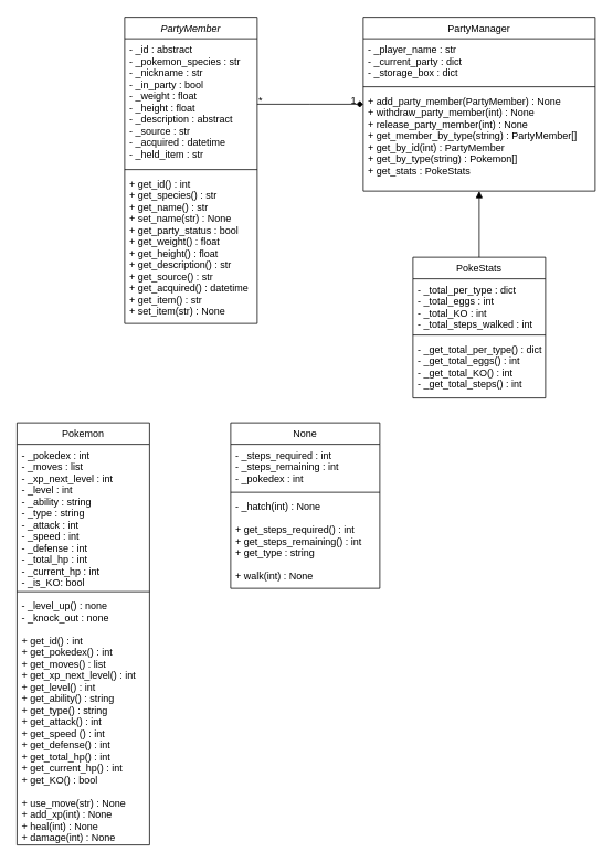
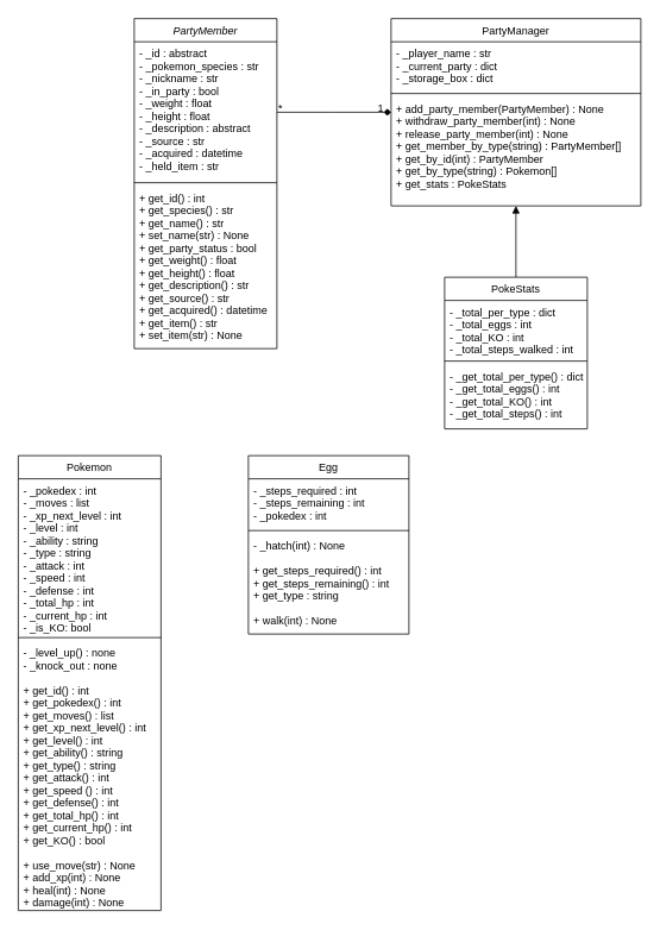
  <mxCell id="0" />
  <mxCell id="1" parent="0" />
  <mxCell id="2" value="PartyMember" style="swimlane;fontStyle=2;align=center;verticalAlign=top;childLayout=stackLayout;horizontal=1;startSize=26;horizontalStack=0;resizeParent=1;resizeLast=0;collapsible=1;marginBottom=0;rounded=0;shadow=0;strokeWidth=1;" parent="1" vertex="1"><mxGeometry x="150" y="20" width="160" height="370" as="geometry"><mxRectangle x="230" y="140" width="160" height="26" as="alternateBounds" /></mxGeometry></mxCell>
  <mxCell id="3" value="- _id : abstract&#10;- _pokemon_species : str&#10;- _nickname : str&#10;- _in_party : bool&#10;- _weight : float&#10;- _height : float&#10;- _description : abstract&#10;- _source : str&#10;- _acquired : datetime&#10;- _held_item : str" style="text;align=left;verticalAlign=top;spacingLeft=4;spacingRight=4;overflow=hidden;rotatable=0;points=[[0,0.5],[1,0.5]];portConstraint=eastwest;" parent="2" vertex="1"><mxGeometry y="26" width="160" height="154" as="geometry" /></mxCell>
  <mxCell id="4" value="" style="line;html=1;strokeWidth=1;align=left;verticalAlign=middle;spacingTop=-1;spacingLeft=3;spacingRight=3;rotatable=0;labelPosition=right;points=[];portConstraint=eastwest;" parent="2" vertex="1"><mxGeometry y="180" width="160" height="8" as="geometry" /></mxCell>
  <mxCell id="5" value="+ get_id() : int&#10;+ get_species() : str&#10;+ get_name() : str&#10;+ set_name(str) : None&#10;+ get_party_status : bool&#10;+ get_weight() : float&#10;+ get_height() : float&#10;+ get_description() : str&#10;+ get_source() : str&#10;+ get_acquired() : datetime&#10;+ get_item() : str&#10;+ set_item(str) : None" style="text;align=left;verticalAlign=top;spacingLeft=4;spacingRight=4;overflow=hidden;rotatable=0;points=[[0,0.5],[1,0.5]];portConstraint=eastwest;" parent="2" vertex="1"><mxGeometry y="188" width="160" height="182" as="geometry" /></mxCell>
  <mxCell id="6" value="Pokemon" style="swimlane;fontStyle=0;align=center;verticalAlign=top;childLayout=stackLayout;horizontal=1;startSize=26;horizontalStack=0;resizeParent=1;resizeLast=0;collapsible=1;marginBottom=0;rounded=0;shadow=0;strokeWidth=1;" parent="1" vertex="1"><mxGeometry x="20" y="510" width="160" height="510" as="geometry"><mxRectangle x="130" y="380" width="160" height="26" as="alternateBounds" /></mxGeometry></mxCell>
  <mxCell id="7" value="- _pokedex : int&#10;- _moves : list&#10;- _xp_next_level : int&#10;- _level : int&#10;- _ability : string&#10;- _type : string&#10;- _attack : int&#10;- _speed : int&#10;- _defense : int&#10;- _total_hp : int&#10;- _current_hp : int&#10;- _is_KO: bool&#10;" style="text;align=left;verticalAlign=top;spacingLeft=4;spacingRight=4;overflow=hidden;rotatable=0;points=[[0,0.5],[1,0.5]];portConstraint=eastwest;rounded=0;shadow=0;html=0;" parent="6" vertex="1"><mxGeometry y="26" width="160" height="174" as="geometry" /></mxCell>
  <mxCell id="8" value="" style="line;html=1;strokeWidth=1;align=left;verticalAlign=middle;spacingTop=-1;spacingLeft=3;spacingRight=3;rotatable=0;labelPosition=right;points=[];portConstraint=eastwest;" parent="6" vertex="1"><mxGeometry y="200" width="160" height="8" as="geometry" /></mxCell>
  <mxCell id="9" value="- _level_up() : none&#10;- _knock_out : none&#10;&#10;+ get_id() : int&#10;+ get_pokedex() : int&#10;+ get_moves() : list&#10;+ get_xp_next_level() : int&#10;+ get_level() : int&#10;+ get_ability() : string&#10;+ get_type() : string&#10;+ get_attack() : int&#10;+ get_speed () : int&#10;+ get_defense() : int&#10;+ get_total_hp() : int&#10;+ get_current_hp() : int&#10;+ get_KO() : bool&#10;&#10;+ use_move(str) : None&#10;+ add_xp(int) : None&#10;+ heal(int) : None&#10;+ damage(int) : None&#10;&#10;" style="text;align=left;verticalAlign=top;spacingLeft=4;spacingRight=4;overflow=hidden;rotatable=0;points=[[0,0.5],[1,0.5]];portConstraint=eastwest;fontStyle=0" parent="6" vertex="1"><mxGeometry y="208" width="160" height="298" as="geometry" /></mxCell>
  <mxCell id="10" value="PartyManager" style="swimlane;fontStyle=0;align=center;verticalAlign=top;childLayout=stackLayout;horizontal=1;startSize=26;horizontalStack=0;resizeParent=1;resizeLast=0;collapsible=1;marginBottom=0;rounded=0;shadow=0;strokeWidth=1;" parent="1" vertex="1"><mxGeometry x="438" y="20" width="280" height="210" as="geometry"><mxRectangle x="550" y="140" width="160" height="26" as="alternateBounds" /></mxGeometry></mxCell>
  <mxCell id="11" value="- _player_name : str&#10;- _current_party : dict&#10;- _storage_box : dict" style="text;align=left;verticalAlign=top;spacingLeft=4;spacingRight=4;overflow=hidden;rotatable=0;points=[[0,0.5],[1,0.5]];portConstraint=eastwest;" parent="10" vertex="1"><mxGeometry y="26" width="280" height="54" as="geometry" /></mxCell>
  <mxCell id="12" value="" style="line;html=1;strokeWidth=1;align=left;verticalAlign=middle;spacingTop=-1;spacingLeft=3;spacingRight=3;rotatable=0;labelPosition=right;points=[];portConstraint=eastwest;" parent="10" vertex="1"><mxGeometry y="80" width="280" height="8" as="geometry" /></mxCell>
  <mxCell id="13" value="+ add_party_member(PartyMember) : None&#10;+ withdraw_party_member(int) : None&#10;+ release_party_member(int) : None&#10;+ get_member_by_type(string) : PartyMember[]&#10;+ get_by_id(int) : PartyMember&#10;+ get_by_type(string) : Pokemon[]&#10;+ get_stats : PokeStats" style="text;align=left;verticalAlign=top;spacingLeft=4;spacingRight=4;overflow=hidden;rotatable=0;points=[[0,0.5],[1,0.5]];portConstraint=eastwest;" parent="10" vertex="1"><mxGeometry y="88" width="280" height="102" as="geometry" /></mxCell>
  <mxCell id="14" value="" style="endArrow=diamond;shadow=0;strokeWidth=1;strokeColor=#000000;rounded=0;endFill=1;edgeStyle=elbowEdgeStyle;elbow=vertical;" parent="1" source="2" target="10" edge="1"><mxGeometry x="0.5" y="41" relative="1" as="geometry"><mxPoint x="310" y="92" as="sourcePoint" /><mxPoint x="470" y="92" as="targetPoint" /><mxPoint x="-40" y="32" as="offset" /></mxGeometry></mxCell>
  <mxCell id="15" value="*" style="resizable=0;align=left;verticalAlign=bottom;labelBackgroundColor=none;fontSize=12;" parent="14" connectable="0" vertex="1"><mxGeometry x="-1" relative="1" as="geometry"><mxPoint y="4" as="offset" /></mxGeometry></mxCell>
  <mxCell id="16" value="1" style="resizable=0;align=right;verticalAlign=bottom;labelBackgroundColor=none;fontSize=12;" parent="14" connectable="0" vertex="1"><mxGeometry x="1" relative="1" as="geometry"><mxPoint x="-7" y="4" as="offset" /></mxGeometry></mxCell>
- <mxCell id="17" value="None" style="swimlane;fontStyle=0;align=center;verticalAlign=top;childLayout=stackLayout;horizontal=1;startSize=26;horizontalStack=0;resizeParent=1;resizeLast=0;collapsible=1;marginBottom=0;rounded=0;shadow=0;strokeWidth=1;" vertex="1" parent="1"><mxGeometry x="278" y="510" width="180" height="200" as="geometry"><mxRectangle x="130" y="380" width="160" height="26" as="alternateBounds" /></mxGeometry></mxCell>
+ <mxCell id="17" value="Egg" style="swimlane;fontStyle=0;align=center;verticalAlign=top;childLayout=stackLayout;horizontal=1;startSize=26;horizontalStack=0;resizeParent=1;resizeLast=0;collapsible=1;marginBottom=0;rounded=0;shadow=0;strokeWidth=1;" vertex="1" parent="1"><mxGeometry x="278" y="510" width="180" height="200" as="geometry"><mxRectangle x="130" y="380" width="160" height="26" as="alternateBounds" /></mxGeometry></mxCell>
  <mxCell id="18" value="- _steps_required : int&#10;- _steps_remaining : int&#10;- _pokedex : int&#10;" style="text;align=left;verticalAlign=top;spacingLeft=4;spacingRight=4;overflow=hidden;rotatable=0;points=[[0,0.5],[1,0.5]];portConstraint=eastwest;rounded=0;shadow=0;html=0;" vertex="1" parent="17"><mxGeometry y="26" width="180" height="54" as="geometry" /></mxCell>
  <mxCell id="19" value="" style="line;html=1;strokeWidth=1;align=left;verticalAlign=middle;spacingTop=-1;spacingLeft=3;spacingRight=3;rotatable=0;labelPosition=right;points=[];portConstraint=eastwest;" vertex="1" parent="17"><mxGeometry y="80" width="180" height="8" as="geometry" /></mxCell>
  <mxCell id="20" value="- _hatch(int) : None&#10;&#10;+ get_steps_required() : int&#10;+ get_steps_remaining() : int&#10;+ get_type : string&#10;&#10;+ walk(int) : None" style="text;align=left;verticalAlign=top;spacingLeft=4;spacingRight=4;overflow=hidden;rotatable=0;points=[[0,0.5],[1,0.5]];portConstraint=eastwest;fontStyle=0" vertex="1" parent="17"><mxGeometry y="88" width="180" height="112" as="geometry" /></mxCell>
  <mxCell id="21" value="PokeStats" style="swimlane;fontStyle=0;align=center;verticalAlign=top;childLayout=stackLayout;horizontal=1;startSize=26;horizontalStack=0;resizeParent=1;resizeParentMax=0;resizeLast=0;collapsible=1;marginBottom=0;" vertex="1" parent="1"><mxGeometry x="498" y="310" width="160" height="170" as="geometry" /></mxCell>
  <mxCell id="22" value="- _total_per_type : dict&#10;- _total_eggs : int&#10;- _total_KO : int&#10;- _total_steps_walked : int" style="text;strokeColor=none;fillColor=none;align=left;verticalAlign=top;spacingLeft=4;spacingRight=4;overflow=hidden;rotatable=0;points=[[0,0.5],[1,0.5]];portConstraint=eastwest;" vertex="1" parent="21"><mxGeometry y="26" width="160" height="64" as="geometry" /></mxCell>
  <mxCell id="23" value="" style="line;strokeWidth=1;fillColor=none;align=left;verticalAlign=middle;spacingTop=-1;spacingLeft=3;spacingRight=3;rotatable=0;labelPosition=right;points=[];portConstraint=eastwest;" vertex="1" parent="21"><mxGeometry y="90" width="160" height="8" as="geometry" /></mxCell>
  <mxCell id="24" value="- _get_total_per_type() : dict&#10;- _get_total_eggs() : int&#10;- _get_total_KO() : int&#10;- _get_total_steps() : int" style="text;strokeColor=none;fillColor=none;align=left;verticalAlign=top;spacingLeft=4;spacingRight=4;overflow=hidden;rotatable=0;points=[[0,0.5],[1,0.5]];portConstraint=eastwest;" vertex="1" parent="21"><mxGeometry y="98" width="160" height="72" as="geometry" /></mxCell>
  <mxCell id="25" value="" style="endArrow=block;html=1;entryX=0.5;entryY=1;entryDx=0;entryDy=0;exitX=0.5;exitY=0;exitDx=0;exitDy=0;" edge="1" parent="1" source="21" target="10"><mxGeometry width="50" height="50" relative="1" as="geometry"><mxPoint x="510" y="310" as="sourcePoint" /><mxPoint x="560" y="260" as="targetPoint" /></mxGeometry></mxCell>
